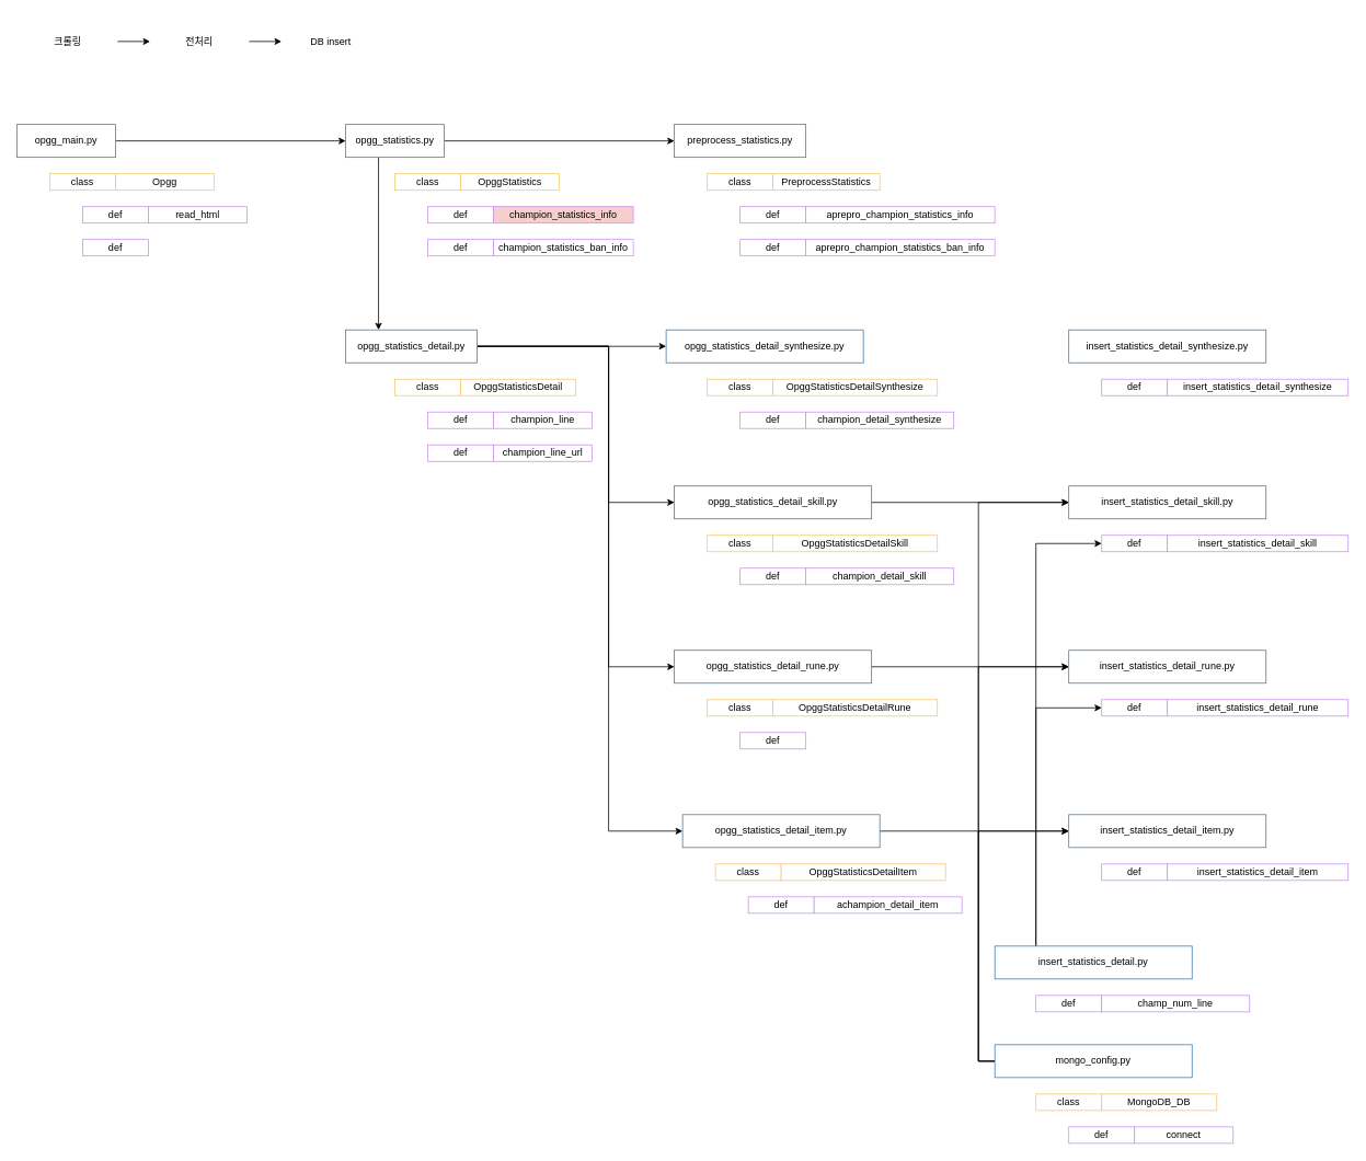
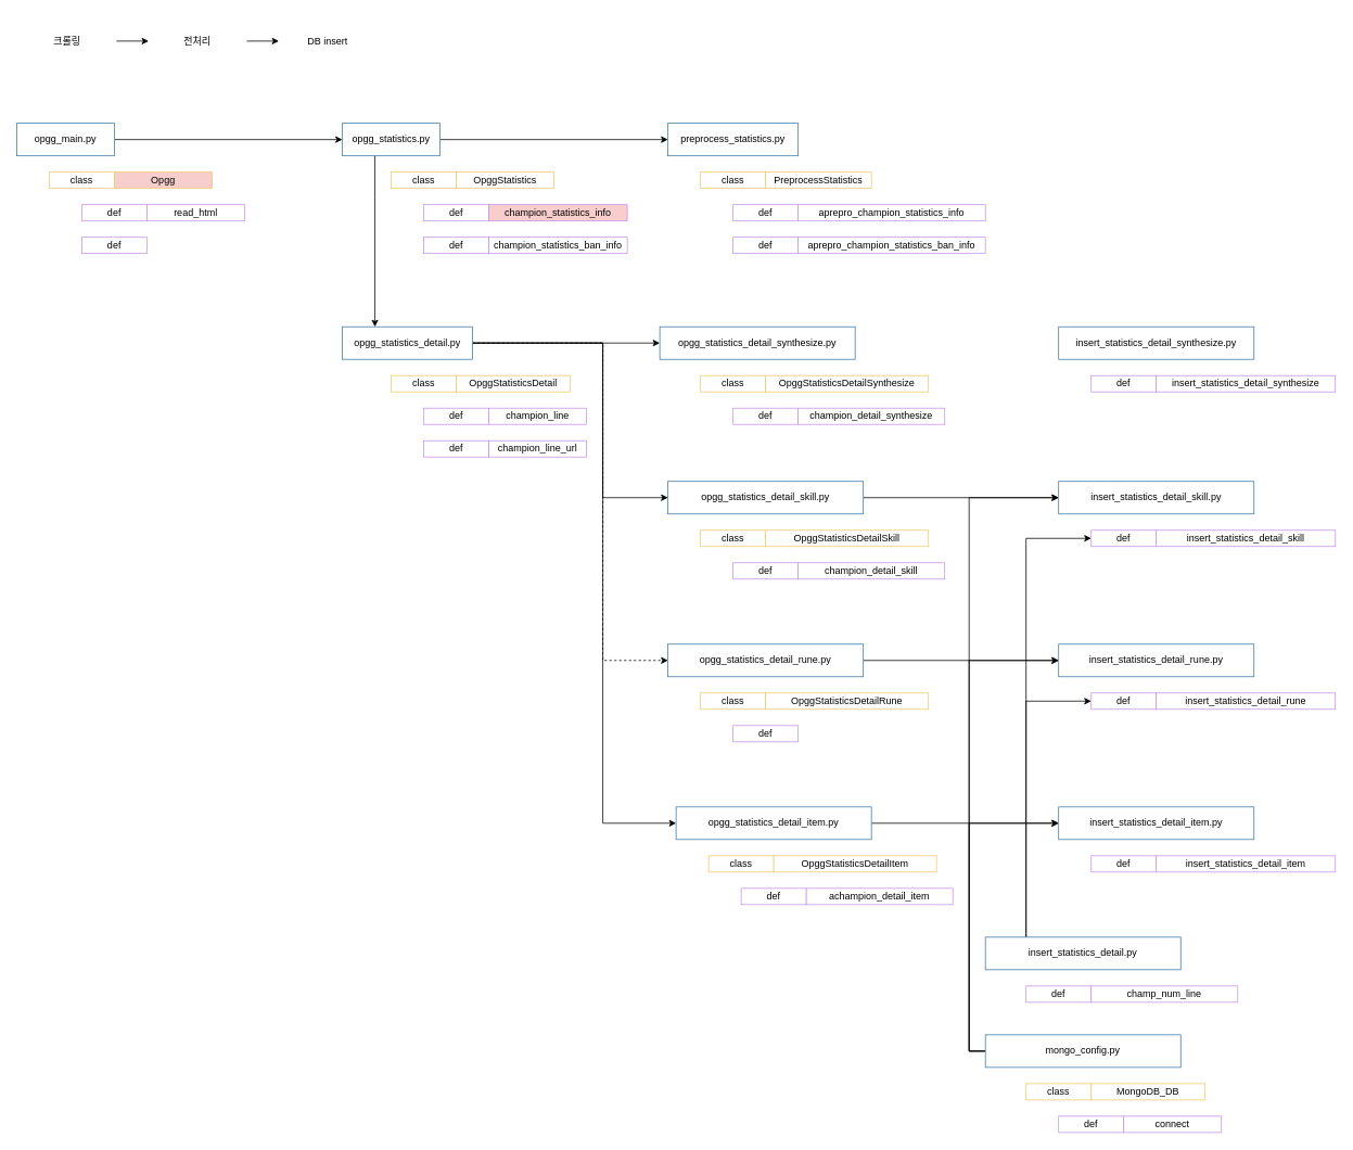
  <mxCell id="0" />
  <mxCell id="1" parent="0" />
  <mxCell id="2" value="" style="edgeStyle=orthogonalEdgeStyle;rounded=0;orthogonalLoop=1;jettySize=auto;html=1;" edge="1" parent="1" source="3" target="6"><mxGeometry relative="1" as="geometry" /></mxCell>
  <mxCell id="3" value="opgg_main.py" style="rounded=0;whiteSpace=wrap;html=1;strokeColor=#3C78AA;" vertex="1" parent="1"><mxGeometry x="20" y="151" width="120" height="40" as="geometry" /></mxCell>
  <mxCell id="4" style="edgeStyle=orthogonalEdgeStyle;rounded=0;orthogonalLoop=1;jettySize=auto;html=1;entryX=0.25;entryY=0;entryDx=0;entryDy=0;" edge="1" parent="1" source="6" target="22"><mxGeometry relative="1" as="geometry"><Array as="points"><mxPoint x="460" y="241" /><mxPoint x="460" y="241" /></Array></mxGeometry></mxCell>
  <mxCell id="5" style="edgeStyle=orthogonalEdgeStyle;rounded=0;orthogonalLoop=1;jettySize=auto;html=1;entryX=0;entryY=0.5;entryDx=0;entryDy=0;" edge="1" parent="1" source="6" target="51"><mxGeometry relative="1" as="geometry" /></mxCell>
  <mxCell id="6" value="opgg_statistics.py" style="rounded=0;whiteSpace=wrap;html=1;strokeColor=#3C78AA;" vertex="1" parent="1"><mxGeometry x="420" y="151" width="120" height="40" as="geometry" /></mxCell>
  <mxCell id="7" value="def" style="rounded=0;whiteSpace=wrap;html=1;strokeColor=#C792EA;" vertex="1" parent="1"><mxGeometry x="100" y="251" width="80" height="20" as="geometry" /></mxCell>
  <mxCell id="8" value="class" style="rounded=0;whiteSpace=wrap;html=1;strokeColor=#F1C96B;" vertex="1" parent="1"><mxGeometry x="60" y="211" width="80" height="20" as="geometry" /></mxCell>
- <mxCell id="9" value="Opgg" style="rounded=0;whiteSpace=wrap;html=1;strokeColor=#F1C96B;" vertex="1" parent="1"><mxGeometry x="140" y="211" width="120" height="20" as="geometry" /></mxCell>
+ <mxCell id="9" value="Opgg" style="rounded=0;whiteSpace=wrap;html=1;strokeColor=#F1C96B;fillColor=#f8cecc;" vertex="1" parent="1"><mxGeometry x="140" y="211" width="120" height="20" as="geometry" /></mxCell>
  <mxCell id="10" value="read_html" style="rounded=0;whiteSpace=wrap;html=1;strokeColor=#C792EA;" vertex="1" parent="1"><mxGeometry x="180" y="251" width="120" height="20" as="geometry" /></mxCell>
  <mxCell id="11" value="def" style="rounded=0;whiteSpace=wrap;html=1;strokeColor=#C792EA;" vertex="1" parent="1"><mxGeometry x="100" y="291" width="80" height="20" as="geometry" /></mxCell>
  <mxCell id="12" value="class" style="rounded=0;whiteSpace=wrap;html=1;strokeColor=#F1C96B;" vertex="1" parent="1"><mxGeometry x="480" y="211" width="80" height="20" as="geometry" /></mxCell>
  <mxCell id="13" value="OpggStatistics" style="rounded=0;whiteSpace=wrap;html=1;strokeColor=#F1C96B;" vertex="1" parent="1"><mxGeometry x="560" y="211" width="120" height="20" as="geometry" /></mxCell>
  <mxCell id="14" value="def" style="rounded=0;whiteSpace=wrap;html=1;strokeColor=#C792EA;" vertex="1" parent="1"><mxGeometry x="520" y="251" width="80" height="20" as="geometry" /></mxCell>
  <mxCell id="15" value="champion_statistics_info" style="rounded=0;whiteSpace=wrap;html=1;strokeColor=#C792EA;fillColor=#f8cecc;" vertex="1" parent="1"><mxGeometry x="600" y="251" width="170" height="20" as="geometry" /></mxCell>
  <mxCell id="16" value="def" style="rounded=0;whiteSpace=wrap;html=1;strokeColor=#C792EA;" vertex="1" parent="1"><mxGeometry x="520" y="291" width="80" height="20" as="geometry" /></mxCell>
  <mxCell id="17" value="champion_statistics_ban_info" style="rounded=0;whiteSpace=wrap;html=1;strokeColor=#C792EA;" vertex="1" parent="1"><mxGeometry x="600" y="291" width="170" height="20" as="geometry" /></mxCell>
  <mxCell id="18" style="edgeStyle=orthogonalEdgeStyle;rounded=0;orthogonalLoop=1;jettySize=auto;html=1;entryX=0;entryY=0.5;entryDx=0;entryDy=0;" edge="1" parent="1" source="22" target="29"><mxGeometry relative="1" as="geometry"><mxPoint x="750" y="421" as="targetPoint" /></mxGeometry></mxCell>
  <mxCell id="19" style="edgeStyle=orthogonalEdgeStyle;rounded=0;orthogonalLoop=1;jettySize=auto;html=1;entryX=0;entryY=0.5;entryDx=0;entryDy=0;" edge="1" parent="1" source="22" target="35"><mxGeometry relative="1" as="geometry"><Array as="points"><mxPoint x="740" y="421" /><mxPoint x="740" y="611" /></Array></mxGeometry></mxCell>
- <mxCell id="20" style="edgeStyle=orthogonalEdgeStyle;rounded=0;orthogonalLoop=1;jettySize=auto;html=1;entryX=0;entryY=0.5;entryDx=0;entryDy=0;" edge="1" parent="1" source="22" target="41"><mxGeometry relative="1" as="geometry"><Array as="points"><mxPoint x="740" y="421" /><mxPoint x="740" y="811" /></Array></mxGeometry></mxCell>
+ <mxCell id="20" style="edgeStyle=orthogonalEdgeStyle;rounded=0;orthogonalLoop=1;jettySize=auto;html=1;entryX=0;entryY=0.5;entryDx=0;entryDy=0;dashed=1;" edge="1" parent="1" source="22" target="41"><mxGeometry relative="1" as="geometry"><Array as="points"><mxPoint x="740" y="421" /><mxPoint x="740" y="811" /></Array></mxGeometry></mxCell>
  <mxCell id="21" style="edgeStyle=orthogonalEdgeStyle;rounded=0;orthogonalLoop=1;jettySize=auto;html=1;entryX=0;entryY=0.5;entryDx=0;entryDy=0;" edge="1" parent="1" source="22" target="46"><mxGeometry relative="1" as="geometry"><Array as="points"><mxPoint x="740" y="421" /><mxPoint x="740" y="1011" /></Array></mxGeometry></mxCell>
  <mxCell id="22" value="opgg_statistics_detail.py" style="rounded=0;whiteSpace=wrap;html=1;strokeColor=#3C78AA;" vertex="1" parent="1"><mxGeometry x="420" y="401" width="160" height="40" as="geometry" /></mxCell>
  <mxCell id="23" value="class" style="rounded=0;whiteSpace=wrap;html=1;strokeColor=#F1C96B;" vertex="1" parent="1"><mxGeometry x="480" y="461" width="80" height="20" as="geometry" /></mxCell>
  <mxCell id="24" value="OpggStatisticsDetail" style="rounded=0;whiteSpace=wrap;html=1;strokeColor=#F1C96B;" vertex="1" parent="1"><mxGeometry x="560" y="461" width="140" height="20" as="geometry" /></mxCell>
  <mxCell id="25" value="def" style="rounded=0;whiteSpace=wrap;html=1;strokeColor=#C792EA;" vertex="1" parent="1"><mxGeometry x="520" y="501" width="80" height="20" as="geometry" /></mxCell>
  <mxCell id="26" value="champion_line" style="rounded=0;whiteSpace=wrap;html=1;strokeColor=#C792EA;" vertex="1" parent="1"><mxGeometry x="600" y="501" width="120" height="20" as="geometry" /></mxCell>
  <mxCell id="27" value="def" style="rounded=0;whiteSpace=wrap;html=1;strokeColor=#C792EA;" vertex="1" parent="1"><mxGeometry x="520" y="541" width="80" height="20" as="geometry" /></mxCell>
  <mxCell id="28" value="champion_line_url" style="rounded=0;whiteSpace=wrap;html=1;strokeColor=#C792EA;" vertex="1" parent="1"><mxGeometry x="600" y="541" width="120" height="20" as="geometry" /></mxCell>
  <mxCell id="29" value="opgg_statistics_detail_synthesize.py" style="rounded=0;whiteSpace=wrap;html=1;strokeColor=#3C78AA;" vertex="1" parent="1"><mxGeometry x="810" y="401" width="240" height="40" as="geometry" /></mxCell>
  <mxCell id="30" value="class" style="rounded=0;whiteSpace=wrap;html=1;strokeColor=#F1C96B;" vertex="1" parent="1"><mxGeometry x="860" y="461" width="80" height="20" as="geometry" /></mxCell>
  <mxCell id="31" value="OpggStatisticsDetailSynthesize" style="rounded=0;whiteSpace=wrap;html=1;strokeColor=#F1C96B;" vertex="1" parent="1"><mxGeometry x="940" y="461" width="200" height="20" as="geometry" /></mxCell>
  <mxCell id="32" value="def" style="rounded=0;whiteSpace=wrap;html=1;strokeColor=#C792EA;" vertex="1" parent="1"><mxGeometry x="900" y="501" width="80" height="20" as="geometry" /></mxCell>
  <mxCell id="33" value="champion_detail_synthesize" style="rounded=0;whiteSpace=wrap;html=1;strokeColor=#C792EA;" vertex="1" parent="1"><mxGeometry x="980" y="501" width="180" height="20" as="geometry" /></mxCell>
  <mxCell id="34" style="edgeStyle=orthogonalEdgeStyle;rounded=0;orthogonalLoop=1;jettySize=auto;html=1;entryX=0;entryY=0.5;entryDx=0;entryDy=0;" edge="1" parent="1" source="35" target="61"><mxGeometry relative="1" as="geometry" /></mxCell>
  <mxCell id="35" value="opgg_statistics_detail_skill.py" style="rounded=0;whiteSpace=wrap;html=1;strokeColor=#3C78AA;" vertex="1" parent="1"><mxGeometry x="820" y="591" width="240" height="40" as="geometry" /></mxCell>
  <mxCell id="36" value="class" style="rounded=0;whiteSpace=wrap;html=1;strokeColor=#F1C96B;" vertex="1" parent="1"><mxGeometry x="860" y="651" width="80" height="20" as="geometry" /></mxCell>
  <mxCell id="37" value="OpggStatisticsDetailSkill" style="rounded=0;whiteSpace=wrap;html=1;strokeColor=#F1C96B;" vertex="1" parent="1"><mxGeometry x="940" y="651" width="200" height="20" as="geometry" /></mxCell>
  <mxCell id="38" value="def" style="rounded=0;whiteSpace=wrap;html=1;strokeColor=#C792EA;" vertex="1" parent="1"><mxGeometry x="900" y="691" width="80" height="20" as="geometry" /></mxCell>
  <mxCell id="39" value="champion_detail_skill" style="rounded=0;whiteSpace=wrap;html=1;strokeColor=#C792EA;" vertex="1" parent="1"><mxGeometry x="980" y="691" width="180" height="20" as="geometry" /></mxCell>
  <mxCell id="40" style="edgeStyle=orthogonalEdgeStyle;rounded=0;orthogonalLoop=1;jettySize=auto;html=1;" edge="1" parent="1" source="41" target="64"><mxGeometry relative="1" as="geometry" /></mxCell>
  <mxCell id="41" value="opgg_statistics_detail_rune.py" style="rounded=0;whiteSpace=wrap;html=1;strokeColor=#3C78AA;" vertex="1" parent="1"><mxGeometry x="820" y="791" width="240" height="40" as="geometry" /></mxCell>
  <mxCell id="42" value="class" style="rounded=0;whiteSpace=wrap;html=1;strokeColor=#F1C96B;" vertex="1" parent="1"><mxGeometry x="860" y="851" width="80" height="20" as="geometry" /></mxCell>
  <mxCell id="43" value="OpggStatisticsDetailRune" style="rounded=0;whiteSpace=wrap;html=1;strokeColor=#F1C96B;" vertex="1" parent="1"><mxGeometry x="940" y="851" width="200" height="20" as="geometry" /></mxCell>
  <mxCell id="44" value="def" style="rounded=0;whiteSpace=wrap;html=1;strokeColor=#C792EA;" vertex="1" parent="1"><mxGeometry x="900" y="891" width="80" height="20" as="geometry" /></mxCell>
  <mxCell id="45" style="edgeStyle=orthogonalEdgeStyle;rounded=0;orthogonalLoop=1;jettySize=auto;html=1;entryX=0;entryY=0.5;entryDx=0;entryDy=0;" edge="1" parent="1" source="46" target="67"><mxGeometry relative="1" as="geometry" /></mxCell>
  <mxCell id="46" value="opgg_statistics_detail_item.py" style="rounded=0;whiteSpace=wrap;html=1;strokeColor=#3C78AA;" vertex="1" parent="1"><mxGeometry x="830" y="991" width="240" height="40" as="geometry" /></mxCell>
  <mxCell id="47" value="class" style="rounded=0;whiteSpace=wrap;html=1;strokeColor=#F1C96B;" vertex="1" parent="1"><mxGeometry x="870" y="1051" width="80" height="20" as="geometry" /></mxCell>
  <mxCell id="48" value="OpggStatisticsDetailItem" style="rounded=0;whiteSpace=wrap;html=1;strokeColor=#F1C96B;" vertex="1" parent="1"><mxGeometry x="950" y="1051" width="200" height="20" as="geometry" /></mxCell>
  <mxCell id="49" value="def" style="rounded=0;whiteSpace=wrap;html=1;strokeColor=#C792EA;" vertex="1" parent="1"><mxGeometry x="910" y="1091" width="80" height="20" as="geometry" /></mxCell>
  <mxCell id="50" value="achampion_detail_item" style="rounded=0;whiteSpace=wrap;html=1;strokeColor=#C792EA;" vertex="1" parent="1"><mxGeometry x="990" y="1091" width="180" height="20" as="geometry" /></mxCell>
  <mxCell id="51" value="preprocess_statistics.py" style="rounded=0;whiteSpace=wrap;html=1;strokeColor=#3C78AA;" vertex="1" parent="1"><mxGeometry x="820" y="151" width="160" height="40" as="geometry" /></mxCell>
  <mxCell id="52" value="class" style="rounded=0;whiteSpace=wrap;html=1;strokeColor=#F1C96B;" vertex="1" parent="1"><mxGeometry x="860" y="211" width="80" height="20" as="geometry" /></mxCell>
  <mxCell id="53" value="PreprocessStatistics" style="rounded=0;whiteSpace=wrap;html=1;strokeColor=#F1C96B;" vertex="1" parent="1"><mxGeometry x="940" y="211" width="130" height="20" as="geometry" /></mxCell>
  <mxCell id="54" value="def" style="rounded=0;whiteSpace=wrap;html=1;strokeColor=#C792EA;" vertex="1" parent="1"><mxGeometry x="900" y="251" width="80" height="20" as="geometry" /></mxCell>
  <mxCell id="55" value="aprepro_champion_statistics_info" style="rounded=0;whiteSpace=wrap;html=1;strokeColor=#C792EA;" vertex="1" parent="1"><mxGeometry x="980" y="251" width="230" height="20" as="geometry" /></mxCell>
  <mxCell id="56" value="def" style="rounded=0;whiteSpace=wrap;html=1;strokeColor=#C792EA;" vertex="1" parent="1"><mxGeometry x="900" y="291" width="80" height="20" as="geometry" /></mxCell>
  <mxCell id="57" value="aprepro_champion_statistics_ban_info" style="rounded=0;whiteSpace=wrap;html=1;strokeColor=#C792EA;" vertex="1" parent="1"><mxGeometry x="980" y="291" width="230" height="20" as="geometry" /></mxCell>
  <mxCell id="58" value="insert_statistics_detail_synthesize.py" style="rounded=0;whiteSpace=wrap;html=1;strokeColor=#3C78AA;" vertex="1" parent="1"><mxGeometry x="1300" y="401" width="240" height="40" as="geometry" /></mxCell>
  <mxCell id="59" value="def" style="rounded=0;whiteSpace=wrap;html=1;strokeColor=#C792EA;" vertex="1" parent="1"><mxGeometry x="1340" y="461" width="80" height="20" as="geometry" /></mxCell>
  <mxCell id="60" value="insert_statistics_detail_synthesize" style="rounded=0;whiteSpace=wrap;html=1;strokeColor=#C792EA;" vertex="1" parent="1"><mxGeometry x="1420" y="461" width="220" height="20" as="geometry" /></mxCell>
  <mxCell id="61" value="insert_statistics_detail_skill.py" style="rounded=0;whiteSpace=wrap;html=1;strokeColor=#3C78AA;" vertex="1" parent="1"><mxGeometry x="1300" y="591" width="240" height="40" as="geometry" /></mxCell>
  <mxCell id="62" value="def" style="rounded=0;whiteSpace=wrap;html=1;strokeColor=#C792EA;" vertex="1" parent="1"><mxGeometry x="1340" y="651" width="80" height="20" as="geometry" /></mxCell>
  <mxCell id="63" value="insert_statistics_detail_skill" style="rounded=0;whiteSpace=wrap;html=1;strokeColor=#C792EA;" vertex="1" parent="1"><mxGeometry x="1420" y="651" width="220" height="20" as="geometry" /></mxCell>
  <mxCell id="64" value="insert_statistics_detail_rune.py" style="rounded=0;whiteSpace=wrap;html=1;strokeColor=#3C78AA;" vertex="1" parent="1"><mxGeometry x="1300" y="791" width="240" height="40" as="geometry" /></mxCell>
  <mxCell id="65" value="def" style="rounded=0;whiteSpace=wrap;html=1;strokeColor=#C792EA;" vertex="1" parent="1"><mxGeometry x="1340" y="851" width="80" height="20" as="geometry" /></mxCell>
  <mxCell id="66" value="insert_statistics_detail_rune" style="rounded=0;whiteSpace=wrap;html=1;strokeColor=#C792EA;" vertex="1" parent="1"><mxGeometry x="1420" y="851" width="220" height="20" as="geometry" /></mxCell>
  <mxCell id="67" value="insert_statistics_detail_item.py" style="rounded=0;whiteSpace=wrap;html=1;strokeColor=#3C78AA;" vertex="1" parent="1"><mxGeometry x="1300" y="991" width="240" height="40" as="geometry" /></mxCell>
  <mxCell id="68" value="def" style="rounded=0;whiteSpace=wrap;html=1;strokeColor=#C792EA;" vertex="1" parent="1"><mxGeometry x="1340" y="1051" width="80" height="20" as="geometry" /></mxCell>
  <mxCell id="69" value="insert_statistics_detail_item" style="rounded=0;whiteSpace=wrap;html=1;strokeColor=#C792EA;" vertex="1" parent="1"><mxGeometry x="1420" y="1051" width="220" height="20" as="geometry" /></mxCell>
  <mxCell id="70" style="edgeStyle=orthogonalEdgeStyle;rounded=0;orthogonalLoop=1;jettySize=auto;html=1;" edge="1" parent="1" source="72" target="65"><mxGeometry relative="1" as="geometry"><Array as="points"><mxPoint x="1260" y="861" /></Array></mxGeometry></mxCell>
  <mxCell id="71" style="edgeStyle=orthogonalEdgeStyle;rounded=0;orthogonalLoop=1;jettySize=auto;html=1;" edge="1" parent="1" source="72" target="62"><mxGeometry relative="1" as="geometry"><mxPoint x="1260" y="891" as="targetPoint" /><Array as="points"><mxPoint x="1260" y="661" /></Array></mxGeometry></mxCell>
  <mxCell id="72" value="insert_statistics_detail.py" style="rounded=0;whiteSpace=wrap;html=1;strokeColor=#3C78AA;" vertex="1" parent="1"><mxGeometry x="1210" y="1151" width="240" height="40" as="geometry" /></mxCell>
  <mxCell id="73" value="def" style="rounded=0;whiteSpace=wrap;html=1;strokeColor=#C792EA;" vertex="1" parent="1"><mxGeometry x="1260" y="1211" width="80" height="20" as="geometry" /></mxCell>
  <mxCell id="74" value="champ_num_line" style="rounded=0;whiteSpace=wrap;html=1;strokeColor=#C792EA;" vertex="1" parent="1"><mxGeometry x="1340" y="1211" width="180" height="20" as="geometry" /></mxCell>
  <mxCell id="75" style="edgeStyle=orthogonalEdgeStyle;rounded=0;orthogonalLoop=1;jettySize=auto;html=1;entryX=0;entryY=0.5;entryDx=0;entryDy=0;" edge="1" parent="1" source="78" target="67"><mxGeometry relative="1" as="geometry"><Array as="points"><mxPoint x="1190" y="1291" /><mxPoint x="1190" y="1011" /></Array></mxGeometry></mxCell>
  <mxCell id="76" style="edgeStyle=orthogonalEdgeStyle;rounded=0;orthogonalLoop=1;jettySize=auto;html=1;entryX=0;entryY=0.5;entryDx=0;entryDy=0;" edge="1" parent="1" source="78" target="64"><mxGeometry relative="1" as="geometry"><Array as="points"><mxPoint x="1190" y="1291" /><mxPoint x="1190" y="811" /></Array></mxGeometry></mxCell>
  <mxCell id="77" style="edgeStyle=orthogonalEdgeStyle;rounded=0;orthogonalLoop=1;jettySize=auto;html=1;" edge="1" parent="1" source="78" target="61"><mxGeometry relative="1" as="geometry"><mxPoint x="1190" y="741" as="targetPoint" /><Array as="points"><mxPoint x="1190" y="1291" /><mxPoint x="1190" y="611" /></Array></mxGeometry></mxCell>
  <mxCell id="78" value="mongo_config.py" style="rounded=0;whiteSpace=wrap;html=1;strokeColor=#3C78AA;" vertex="1" parent="1"><mxGeometry x="1210" y="1271" width="240" height="40" as="geometry" /></mxCell>
  <mxCell id="79" value="class" style="rounded=0;whiteSpace=wrap;html=1;strokeColor=#F1C96B;" vertex="1" parent="1"><mxGeometry x="1260" y="1331" width="80" height="20" as="geometry" /></mxCell>
  <mxCell id="80" value="MongoDB_DB" style="rounded=0;whiteSpace=wrap;html=1;strokeColor=#F1C96B;" vertex="1" parent="1"><mxGeometry x="1340" y="1331" width="140" height="20" as="geometry" /></mxCell>
  <mxCell id="81" value="def" style="rounded=0;whiteSpace=wrap;html=1;strokeColor=#C792EA;" vertex="1" parent="1"><mxGeometry x="1300" y="1371" width="80" height="20" as="geometry" /></mxCell>
  <mxCell id="82" value="connect" style="rounded=0;whiteSpace=wrap;html=1;strokeColor=#C792EA;" vertex="1" parent="1"><mxGeometry x="1380" y="1371" width="120" height="20" as="geometry" /></mxCell>
  <mxCell id="83" value="" style="edgeStyle=orthogonalEdgeStyle;rounded=0;orthogonalLoop=1;jettySize=auto;html=1;" edge="1" parent="1" source="84" target="86"><mxGeometry relative="1" as="geometry" /></mxCell>
  <mxCell id="84" value="크롤링" style="rounded=0;whiteSpace=wrap;html=1;strokeColor=#FFFFFF;" vertex="1" parent="1"><mxGeometry x="22" y="20" width="120" height="60" as="geometry" /></mxCell>
  <mxCell id="85" value="" style="edgeStyle=orthogonalEdgeStyle;rounded=0;orthogonalLoop=1;jettySize=auto;html=1;" edge="1" parent="1" source="86" target="87"><mxGeometry relative="1" as="geometry" /></mxCell>
  <mxCell id="86" value="전처리" style="rounded=0;whiteSpace=wrap;html=1;strokeColor=#FFFFFF;" vertex="1" parent="1"><mxGeometry x="182" y="20" width="120" height="60" as="geometry" /></mxCell>
  <mxCell id="87" value="DB insert" style="rounded=0;whiteSpace=wrap;html=1;strokeColor=#FFFFFF;" vertex="1" parent="1"><mxGeometry x="342" y="20" width="120" height="60" as="geometry" /></mxCell>
